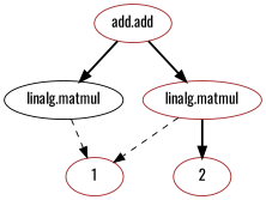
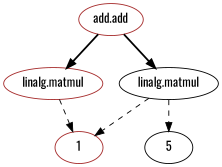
  digraph {
    fontname=Oswald
    node [color=brown columns=4 fontname=Oswald rows=3]
    edge [fontname=Oswald style=dashed]
    n1 [label="linalg.matmul"]
    1 [columns=2]
-   2 [rows=2]
    n4 [color=black label="linalg.matmul"]
+   5 [color=black rows=2]
    n6 [label="add.add"]
    n1 -> 1
-   n1 -> 2 [style=bold]
    n4 -> 1
+   n4 -> 5
    n6 -> n1 [style=bold]
    n6 -> n4 [style=bold]
  }
